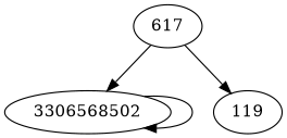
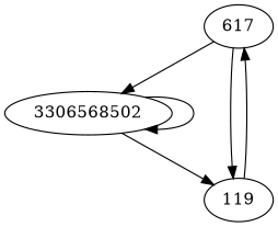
  digraph {
    n1 [label=617]
    3306568502
    119
    n1 -> 3306568502
    n1 -> 119
    3306568502 -> 3306568502
+   3306568502 -> 119
+   119 -> n1
  }
